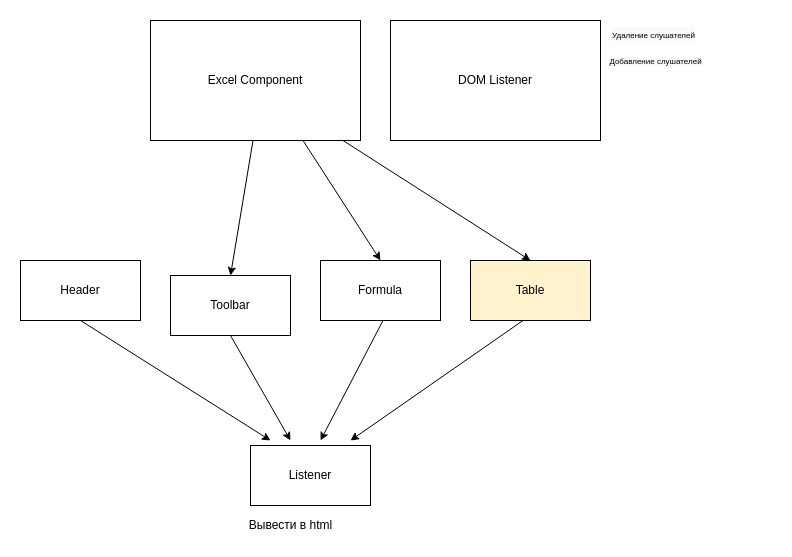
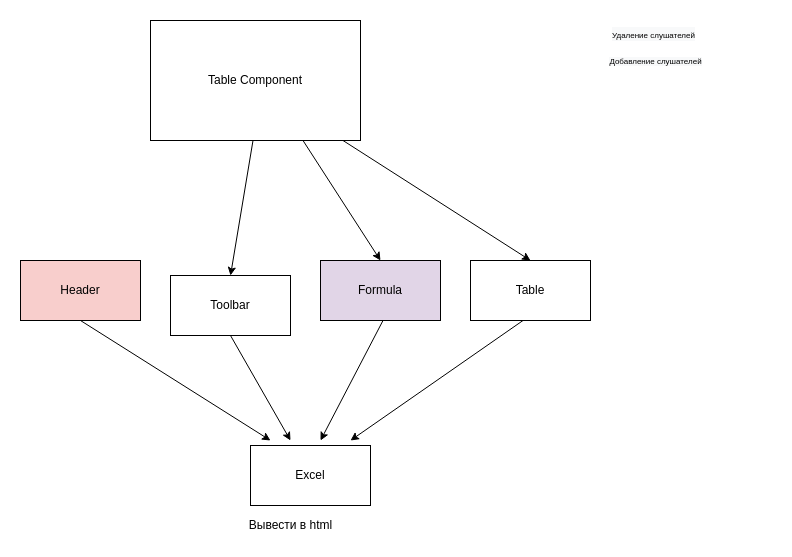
  <mxCell id="0" />
  <mxCell id="1" parent="0" />
- <mxCell id="2" value="Header" style="whiteSpace=wrap;html=1;" vertex="1" parent="1"><mxGeometry x="20" y="260" width="120" height="60" as="geometry" /></mxCell>
- <mxCell id="3" value="Formula" style="whiteSpace=wrap;html=1;" vertex="1" parent="1"><mxGeometry x="320" y="260" width="120" height="60" as="geometry" /></mxCell>
+ <mxCell id="2" value="Header" style="whiteSpace=wrap;html=1;fillColor=#f8cecc;" vertex="1" parent="1"><mxGeometry x="20" y="260" width="120" height="60" as="geometry" /></mxCell>
+ <mxCell id="3" value="Formula" style="whiteSpace=wrap;html=1;fillColor=#e1d5e7;" vertex="1" parent="1"><mxGeometry x="320" y="260" width="120" height="60" as="geometry" /></mxCell>
  <mxCell id="4" value="Toolbar" style="whiteSpace=wrap;html=1;" vertex="1" parent="1"><mxGeometry x="170" y="275" width="120" height="60" as="geometry" /></mxCell>
- <mxCell id="5" value="Table" style="whiteSpace=wrap;html=1;fillColor=#fff2cc;" vertex="1" parent="1"><mxGeometry x="470" y="260" width="120" height="60" as="geometry" /></mxCell>
- <mxCell id="6" value="DOM Listener" style="whiteSpace=wrap;html=1;" vertex="1" parent="1"><mxGeometry x="390" y="20" width="210" height="120" as="geometry" /></mxCell>
- <mxCell id="7" value="Excel Component" style="whiteSpace=wrap;html=1;" vertex="1" parent="1"><mxGeometry x="150" y="20" width="210" height="120" as="geometry" /></mxCell>
+ <mxCell id="5" value="Table" style="whiteSpace=wrap;html=1;" vertex="1" parent="1"><mxGeometry x="470" y="260" width="120" height="60" as="geometry" /></mxCell>
+ <mxCell id="7" value="Table Component" style="whiteSpace=wrap;html=1;" vertex="1" parent="1"><mxGeometry x="150" y="20" width="210" height="120" as="geometry" /></mxCell>
  <mxCell id="8" value="&lt;font style=&quot;font-size: 8px&quot;&gt;&lt;br&gt;&lt;br&gt;&lt;span style=&quot;color: rgb(0 , 0 , 0) ; font-family: &amp;#34;helvetica&amp;#34; ; font-style: normal ; font-weight: 400 ; letter-spacing: normal ; text-align: center ; text-indent: 0px ; text-transform: none ; word-spacing: 0px ; background-color: rgb(248 , 249 , 250) ; display: inline ; float: none&quot;&gt;Добавление слушателей&lt;/span&gt;&lt;br&gt;&lt;/font&gt;" style="text;html=1;align=center;verticalAlign=middle;resizable=0;points=[];autosize=1;" vertex="1" parent="1"><mxGeometry x="600" y="20" width="110" height="50" as="geometry" /></mxCell>
  <mxCell id="9" value="&lt;span style=&quot;color: rgb(0 , 0 , 0) ; font-family: &amp;#34;helvetica&amp;#34; ; font-style: normal ; font-weight: 400 ; letter-spacing: normal ; text-align: center ; text-indent: 0px ; text-transform: none ; word-spacing: 0px ; background-color: rgb(248 , 249 , 250) ; display: inline ; float: none&quot;&gt;&lt;font style=&quot;font-size: 8px&quot;&gt;Удаление слушателей&lt;/font&gt;&lt;/span&gt;" style="text;whiteSpace=wrap;html=1;" vertex="1" parent="1"><mxGeometry x="610" y="20" width="160" height="30" as="geometry" /></mxCell>
  <mxCell id="10" value="" style="endArrow=classic;html=1;entryX=0.5;entryY=0;entryDx=0;entryDy=0;exitX=0.25;exitY=1;exitDx=0;exitDy=0;" edge="1" parent="1" target="4"><mxGeometry width="50" height="50" relative="1" as="geometry"><mxPoint x="252.5" y="140" as="sourcePoint" /><mxPoint x="130" y="260" as="targetPoint" /></mxGeometry></mxCell>
  <mxCell id="11" value="" style="endArrow=classic;html=1;entryX=0.5;entryY=0;entryDx=0;entryDy=0;exitX=0.25;exitY=1;exitDx=0;exitDy=0;" edge="1" parent="1" target="3"><mxGeometry width="50" height="50" relative="1" as="geometry"><mxPoint x="302.5" y="140" as="sourcePoint" /><mxPoint x="180" y="260" as="targetPoint" /></mxGeometry></mxCell>
  <mxCell id="12" value="" style="endArrow=classic;html=1;entryX=0.5;entryY=0;entryDx=0;entryDy=0;exitX=0.25;exitY=1;exitDx=0;exitDy=0;" edge="1" parent="1" target="5"><mxGeometry width="50" height="50" relative="1" as="geometry"><mxPoint x="342.5" y="140" as="sourcePoint" /><mxPoint x="220" y="260" as="targetPoint" /></mxGeometry></mxCell>
- <mxCell id="13" value="Listener" style="whiteSpace=wrap;html=1;" vertex="1" parent="1"><mxGeometry x="250" y="445" width="120" height="60" as="geometry" /></mxCell>
+ <mxCell id="13" value="Excel" style="whiteSpace=wrap;html=1;" vertex="1" parent="1"><mxGeometry x="250" y="445" width="120" height="60" as="geometry" /></mxCell>
  <mxCell id="14" value="" style="endArrow=classic;html=1;" edge="1" parent="1"><mxGeometry width="50" height="50" relative="1" as="geometry"><mxPoint x="80" y="320" as="sourcePoint" /><mxPoint x="270" y="440" as="targetPoint" /></mxGeometry></mxCell>
  <mxCell id="15" value="" style="endArrow=classic;html=1;exitX=0.5;exitY=1;exitDx=0;exitDy=0;" edge="1" parent="1" source="4"><mxGeometry width="50" height="50" relative="1" as="geometry"><mxPoint x="270" y="360" as="sourcePoint" /><mxPoint x="290" y="440" as="targetPoint" /></mxGeometry></mxCell>
  <mxCell id="16" value="" style="endArrow=classic;html=1;exitX=0.25;exitY=1;exitDx=0;exitDy=0;" edge="1" parent="1"><mxGeometry width="50" height="50" relative="1" as="geometry"><mxPoint x="382.5" y="320" as="sourcePoint" /><mxPoint x="320" y="440" as="targetPoint" /></mxGeometry></mxCell>
  <mxCell id="17" value="" style="endArrow=classic;html=1;exitX=0.25;exitY=1;exitDx=0;exitDy=0;" edge="1" parent="1"><mxGeometry width="50" height="50" relative="1" as="geometry"><mxPoint x="522.5" y="320" as="sourcePoint" /><mxPoint x="350" y="440" as="targetPoint" /></mxGeometry></mxCell>
  <mxCell id="18" value="Вывести в html" style="text;html=1;align=center;verticalAlign=middle;resizable=0;points=[];autosize=1;" vertex="1" parent="1"><mxGeometry x="240" y="515" width="100" height="20" as="geometry" /></mxCell>
